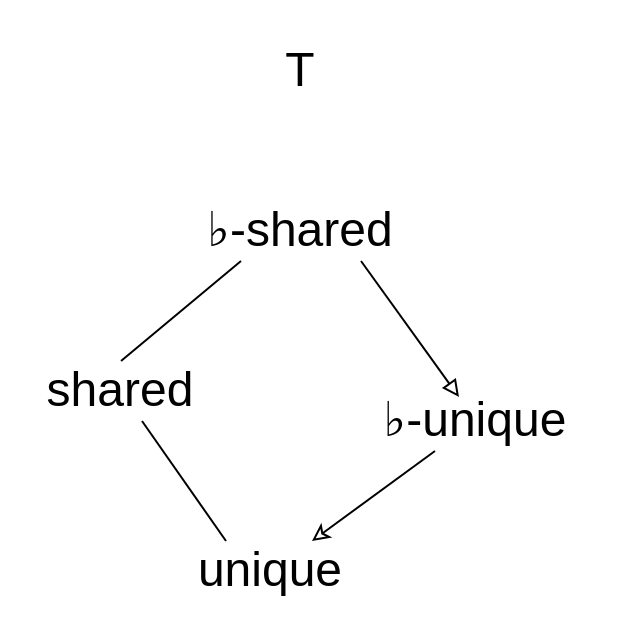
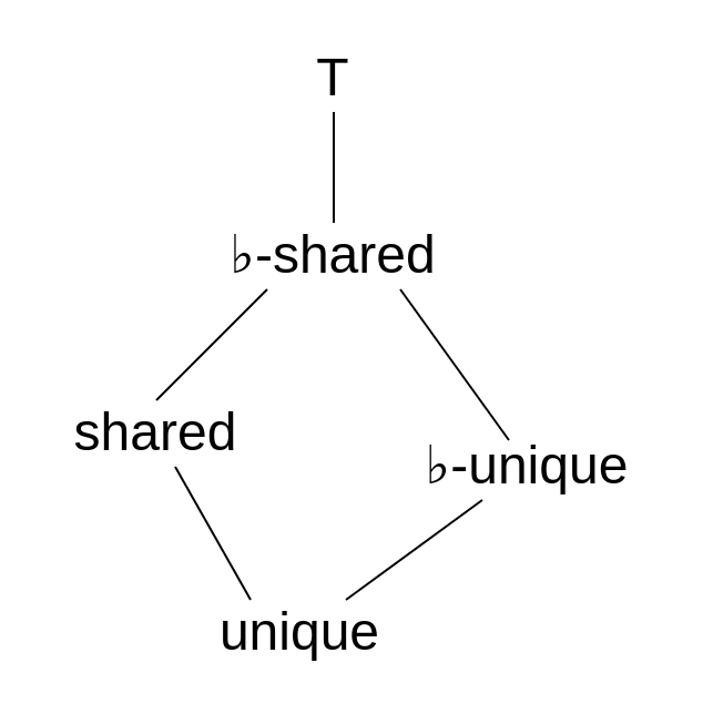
  <mxCell id="0" />
  <mxCell id="1" parent="0" />
+ <mxCell id="2" style="edgeStyle=orthogonalEdgeStyle;rounded=0;orthogonalLoop=1;jettySize=auto;html=1;entryX=0.5;entryY=0;entryDx=0;entryDy=0;endArrow=none;endFill=0;" edge="1" parent="1" source="3" target="10"><mxGeometry relative="1" as="geometry" /></mxCell>
  <mxCell id="3" value="&lt;font style=&quot;font-size: 24px;&quot;&gt;T&lt;/font&gt;" style="text;html=1;align=center;verticalAlign=middle;whiteSpace=wrap;rounded=0;" vertex="1" parent="1"><mxGeometry x="120" y="20" width="60" height="30" as="geometry" /></mxCell>
  <mxCell id="4" value="&lt;font style=&quot;font-size: 24px;&quot;&gt;unique&lt;/font&gt;" style="text;html=1;align=center;verticalAlign=middle;whiteSpace=wrap;rounded=0;" vertex="1" parent="1"><mxGeometry x="90" y="270" width="90" height="30" as="geometry" /></mxCell>
  <mxCell id="5" style="rounded=0;orthogonalLoop=1;jettySize=auto;html=1;endArrow=none;endFill=0;entryX=0.25;entryY=0;entryDx=0;entryDy=0;" edge="1" parent="1" source="6" target="4"><mxGeometry relative="1" as="geometry" /></mxCell>
- <mxCell id="6" value="&lt;font style=&quot;font-size: 24px;&quot;&gt;shared&lt;/font&gt;" style="text;html=1;align=center;verticalAlign=middle;whiteSpace=wrap;rounded=0;" vertex="1" parent="1"><mxGeometry x="10" y="180" width="100" height="30" as="geometry" /></mxCell>
- <mxCell id="7" style="rounded=0;orthogonalLoop=1;jettySize=auto;html=1;endArrow=classic;endFill=0;" edge="1" parent="1" source="8" target="4"><mxGeometry relative="1" as="geometry" /></mxCell>
+ <mxCell id="6" value="&lt;font style=&quot;font-size: 24px;&quot;&gt;shared&lt;/font&gt;" style="text;html=1;align=center;verticalAlign=middle;whiteSpace=wrap;rounded=0;" vertex="1" parent="1"><mxGeometry x="20" y="180" width="100" height="30" as="geometry" /></mxCell>
+ <mxCell id="7" style="rounded=0;orthogonalLoop=1;jettySize=auto;html=1;endArrow=none;endFill=0;" edge="1" parent="1" source="8" target="4"><mxGeometry relative="1" as="geometry" /></mxCell>
  <mxCell id="8" value="&lt;font style=&quot;font-size: 24px;&quot;&gt;♭-unique&lt;/font&gt;" style="text;html=1;align=center;verticalAlign=middle;whiteSpace=wrap;rounded=0;" vertex="1" parent="1"><mxGeometry x="180" y="195" width="115" height="30" as="geometry" /></mxCell>
  <mxCell id="9" style="rounded=0;orthogonalLoop=1;jettySize=auto;html=1;exitX=0.25;exitY=1;exitDx=0;exitDy=0;entryX=0.5;entryY=0;entryDx=0;entryDy=0;endArrow=none;endFill=0;" edge="1" parent="1" source="10" target="6"><mxGeometry relative="1" as="geometry" /></mxCell>
  <mxCell id="10" value="&lt;font style=&quot;font-size: 24px;&quot;&gt;♭-shared&lt;/font&gt;" style="text;html=1;align=center;verticalAlign=middle;whiteSpace=wrap;rounded=0;" vertex="1" parent="1"><mxGeometry x="90" y="100" width="120" height="30" as="geometry" /></mxCell>
- <mxCell id="11" style="rounded=0;orthogonalLoop=1;jettySize=auto;html=1;exitX=0.75;exitY=1;exitDx=0;exitDy=0;entryX=0.426;entryY=0.1;entryDx=0;entryDy=0;entryPerimeter=0;endArrow=block;endFill=0;" edge="1" parent="1" source="10" target="8"><mxGeometry relative="1" as="geometry" /></mxCell>
+ <mxCell id="11" style="rounded=0;orthogonalLoop=1;jettySize=auto;html=1;exitX=0.75;exitY=1;exitDx=0;exitDy=0;entryX=0.426;entryY=0.1;entryDx=0;entryDy=0;entryPerimeter=0;endArrow=none;endFill=0;" edge="1" parent="1" source="10" target="8"><mxGeometry relative="1" as="geometry" /></mxCell>
